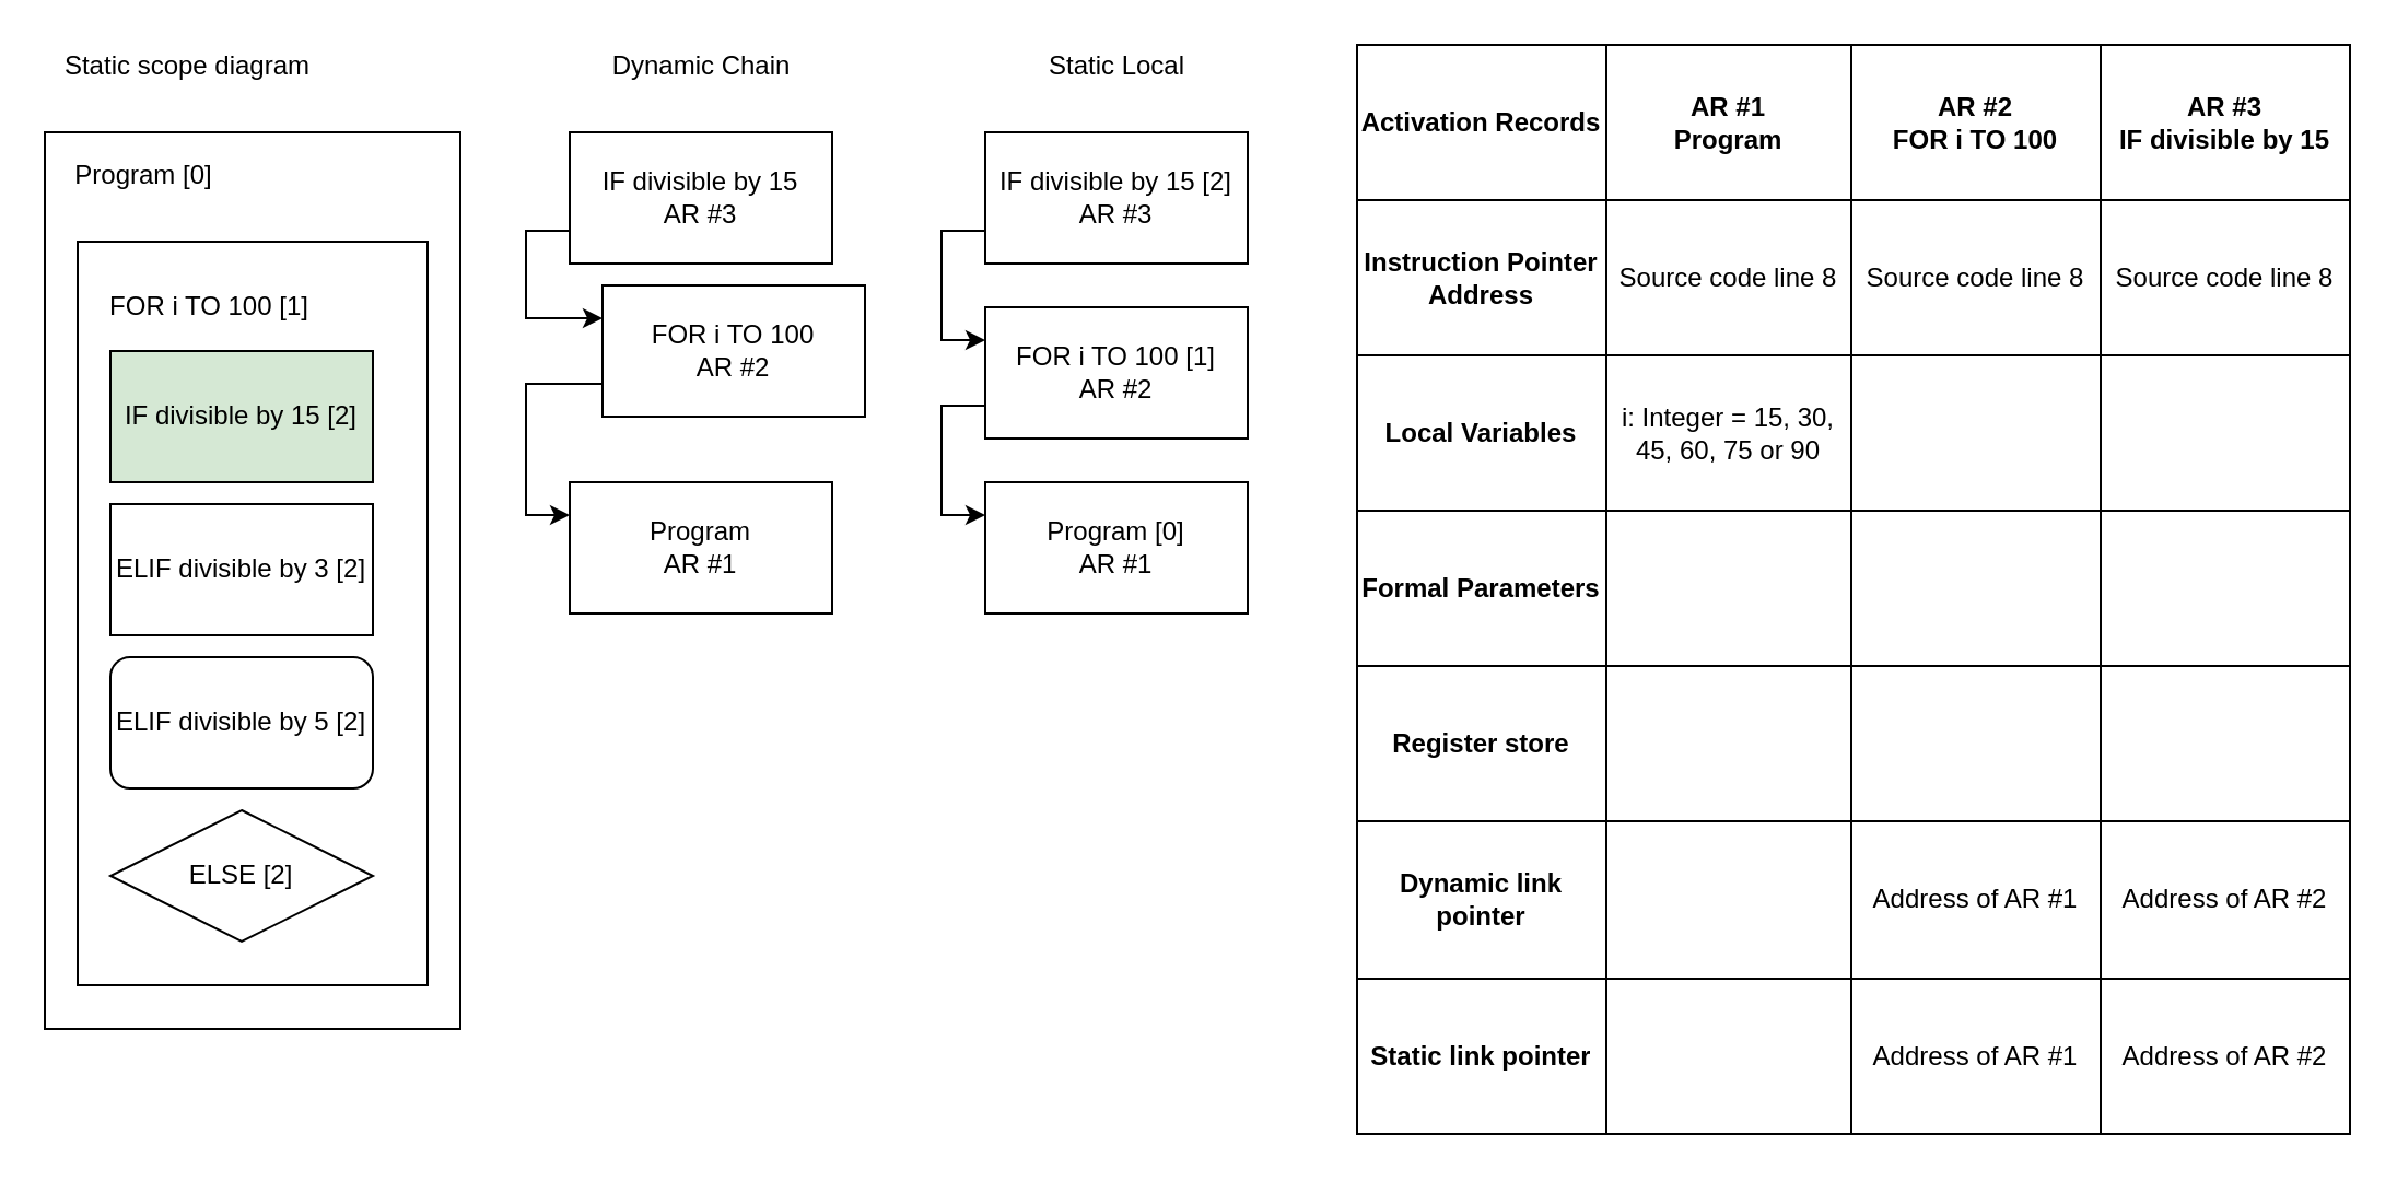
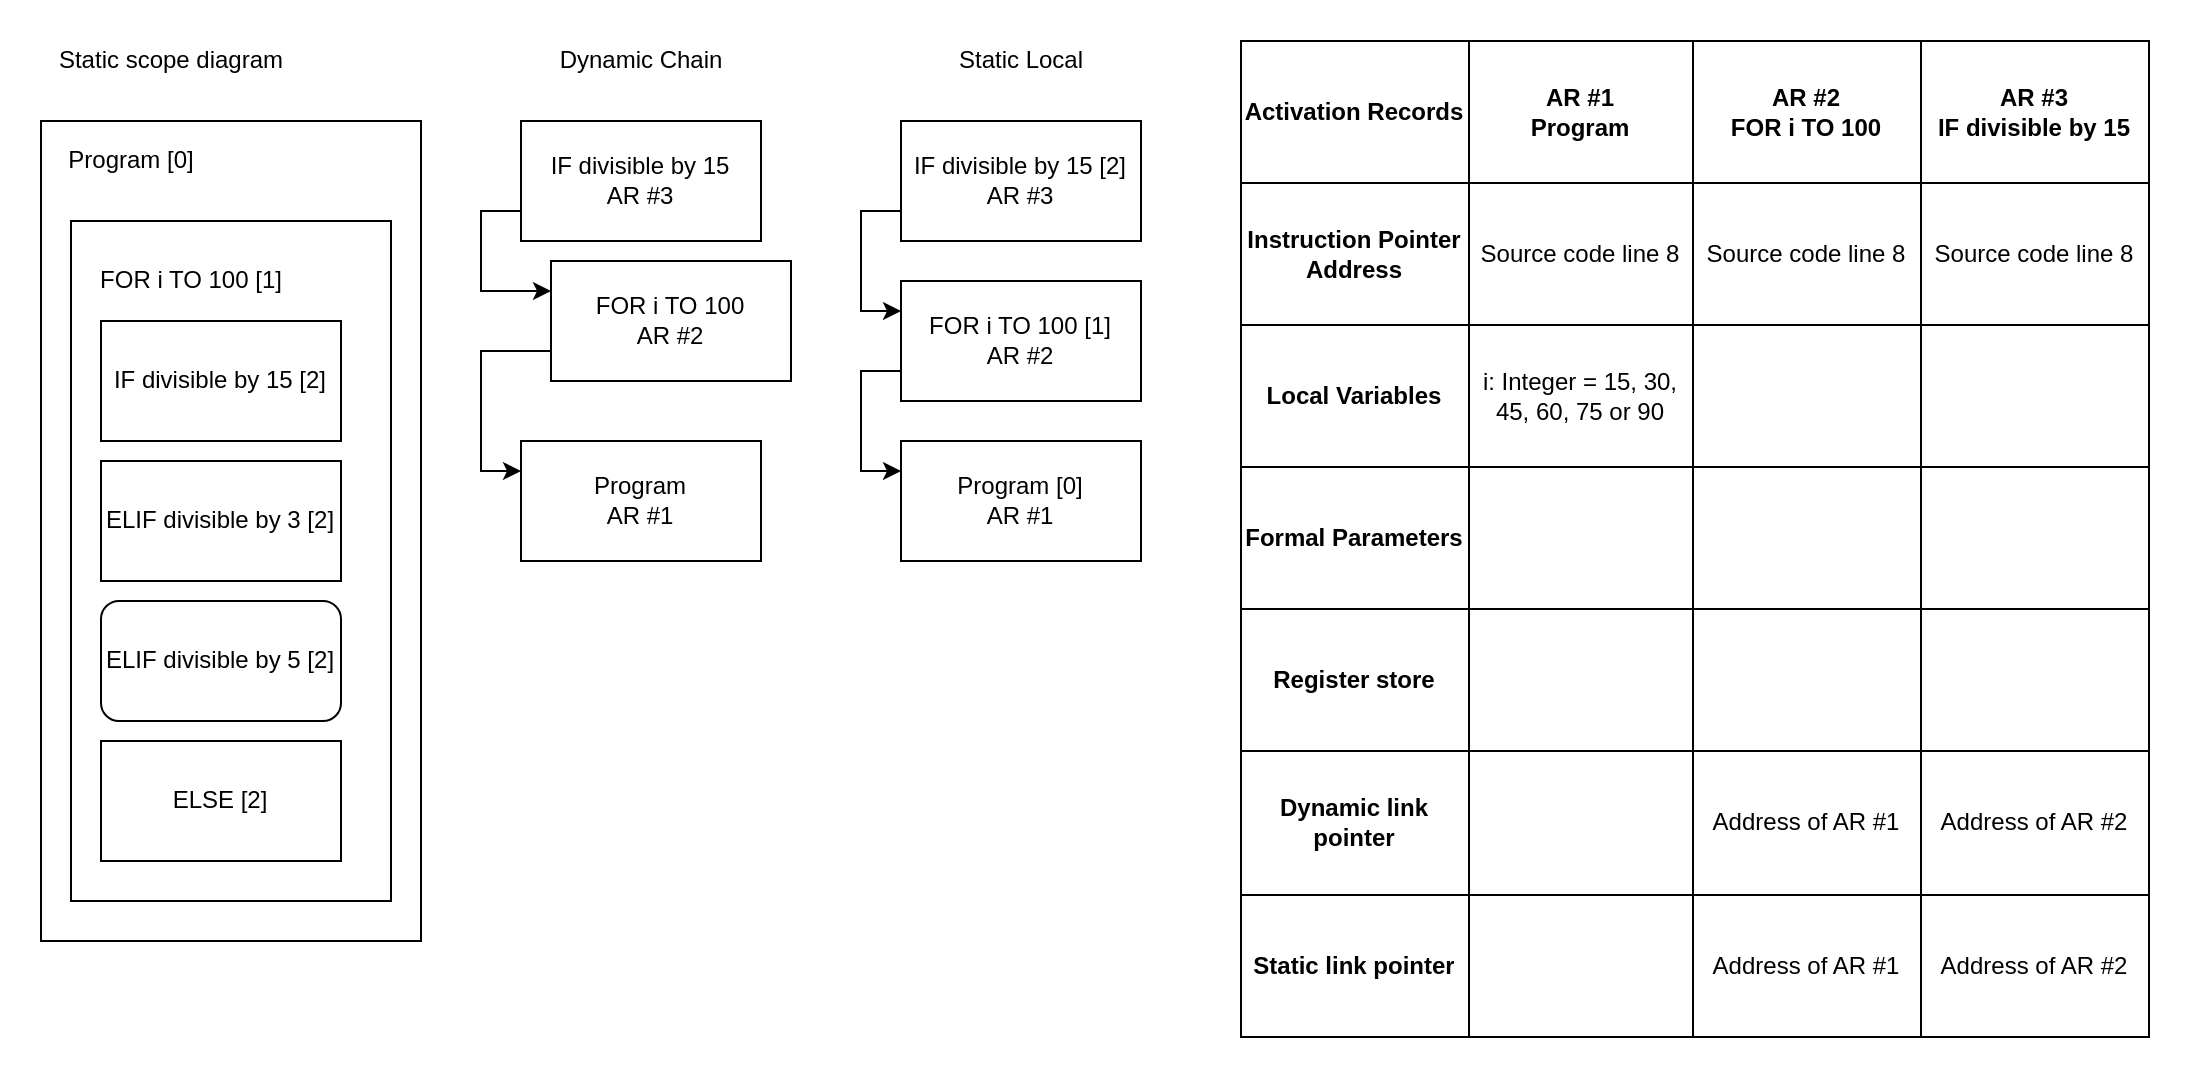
  <mxCell id="0" />
  <mxCell id="1" parent="0" />
  <mxCell id="2" value="" style="rounded=0;whiteSpace=wrap;html=1;" parent="1" vertex="1"><mxGeometry x="20" y="60" width="190" height="410" as="geometry" /></mxCell>
  <mxCell id="3" value="Program [0]" style="text;html=1;align=center;verticalAlign=middle;resizable=0;points=[];autosize=1;" parent="1" vertex="1"><mxGeometry x="25" y="70" width="80" height="20" as="geometry" /></mxCell>
  <mxCell id="4" value="" style="rounded=0;whiteSpace=wrap;html=1;" parent="1" vertex="1"><mxGeometry x="35" y="110" width="160" height="340" as="geometry" /></mxCell>
  <mxCell id="5" value="FOR i TO 100 [1]" style="text;html=1;align=center;verticalAlign=middle;resizable=0;points=[];autosize=1;" parent="1" vertex="1"><mxGeometry x="40" y="130" width="110" height="20" as="geometry" /></mxCell>
- <mxCell id="6" value="IF divisible by 15 [2]" style="rounded=0;whiteSpace=wrap;html=1;fillColor=#d5e8d4;" parent="1" vertex="1"><mxGeometry x="50" y="160" width="120" height="60" as="geometry" /></mxCell>
+ <mxCell id="6" value="IF divisible by 15 [2]" style="rounded=0;whiteSpace=wrap;html=1;" parent="1" vertex="1"><mxGeometry x="50" y="160" width="120" height="60" as="geometry" /></mxCell>
  <mxCell id="7" value="ELIF divisible by 3 [2]" style="rounded=0;whiteSpace=wrap;html=1;" parent="1" vertex="1"><mxGeometry x="50" y="230" width="120" height="60" as="geometry" /></mxCell>
  <mxCell id="8" value="ELIF divisible by 5 [2]" style="whiteSpace=wrap;html=1;rounded=1;" parent="1" vertex="1"><mxGeometry x="50" y="300" width="120" height="60" as="geometry" /></mxCell>
- <mxCell id="9" value="ELSE [2]" style="rhombus;whiteSpace=wrap;html=1;" parent="1" vertex="1"><mxGeometry x="50" y="370" width="120" height="60" as="geometry" /></mxCell>
+ <mxCell id="9" value="ELSE [2]" style="rounded=0;whiteSpace=wrap;html=1;" parent="1" vertex="1"><mxGeometry x="50" y="370" width="120" height="60" as="geometry" /></mxCell>
  <mxCell id="10" value="Dynamic Chain" style="text;html=1;align=center;verticalAlign=middle;resizable=0;points=[];autosize=1;" parent="1" vertex="1"><mxGeometry x="270" y="20" width="100" height="20" as="geometry" /></mxCell>
  <mxCell id="11" value="Program&lt;br&gt;AR #1" style="rounded=0;whiteSpace=wrap;html=1;" parent="1" vertex="1"><mxGeometry x="260" y="220" width="120" height="60" as="geometry" /></mxCell>
  <mxCell id="12" style="edgeStyle=orthogonalEdgeStyle;rounded=0;orthogonalLoop=1;jettySize=auto;html=1;exitX=0;exitY=0.75;exitDx=0;exitDy=0;entryX=0;entryY=0.25;entryDx=0;entryDy=0;" parent="1" source="13" target="11" edge="1"><mxGeometry relative="1" as="geometry" /></mxCell>
  <mxCell id="13" value="FOR i TO 100&lt;br&gt;AR #2" style="rounded=0;whiteSpace=wrap;html=1;" parent="1" vertex="1"><mxGeometry x="275" y="130" width="120" height="60" as="geometry" /></mxCell>
  <mxCell id="14" style="edgeStyle=orthogonalEdgeStyle;rounded=0;orthogonalLoop=1;jettySize=auto;html=1;exitX=0;exitY=0.75;exitDx=0;exitDy=0;entryX=0;entryY=0.25;entryDx=0;entryDy=0;" parent="1" source="15" target="13" edge="1"><mxGeometry relative="1" as="geometry" /></mxCell>
  <mxCell id="15" value="IF divisible by 15&lt;br&gt;AR #3" style="rounded=0;whiteSpace=wrap;html=1;" parent="1" vertex="1"><mxGeometry x="260" y="60" width="120" height="60" as="geometry" /></mxCell>
  <mxCell id="16" value="Static scope diagram" style="text;html=1;align=center;verticalAlign=middle;resizable=0;points=[];autosize=1;" parent="1" vertex="1"><mxGeometry x="20" y="20" width="130" height="20" as="geometry" /></mxCell>
  <mxCell id="17" value="Static Local" style="text;html=1;align=center;verticalAlign=middle;resizable=0;points=[];autosize=1;" parent="1" vertex="1"><mxGeometry x="470" y="20" width="80" height="20" as="geometry" /></mxCell>
  <mxCell id="18" value="Program [0]&lt;br&gt;AR #1" style="rounded=0;whiteSpace=wrap;html=1;" parent="1" vertex="1"><mxGeometry x="450" y="220" width="120" height="60" as="geometry" /></mxCell>
  <mxCell id="19" style="edgeStyle=orthogonalEdgeStyle;rounded=0;orthogonalLoop=1;jettySize=auto;html=1;exitX=0;exitY=0.75;exitDx=0;exitDy=0;entryX=0;entryY=0.25;entryDx=0;entryDy=0;" parent="1" source="20" target="18" edge="1"><mxGeometry relative="1" as="geometry" /></mxCell>
  <mxCell id="20" value="FOR i TO 100 [1]&lt;br&gt;AR #2" style="rounded=0;whiteSpace=wrap;html=1;" parent="1" vertex="1"><mxGeometry x="450" y="140" width="120" height="60" as="geometry" /></mxCell>
  <mxCell id="21" style="edgeStyle=orthogonalEdgeStyle;rounded=0;orthogonalLoop=1;jettySize=auto;html=1;exitX=0;exitY=0.75;exitDx=0;exitDy=0;entryX=0;entryY=0.25;entryDx=0;entryDy=0;" parent="1" source="22" target="20" edge="1"><mxGeometry relative="1" as="geometry" /></mxCell>
  <mxCell id="22" value="IF divisible by 15 [2]&lt;br&gt;AR #3" style="rounded=0;whiteSpace=wrap;html=1;" parent="1" vertex="1"><mxGeometry x="450" y="60" width="120" height="60" as="geometry" /></mxCell>
  <mxCell id="23" value="" style="shape=table;html=1;whiteSpace=wrap;startSize=0;container=1;collapsible=0;childLayout=tableLayout;" parent="1" vertex="1"><mxGeometry x="620" y="20" width="454" height="498" as="geometry" /></mxCell>
  <mxCell id="24" value="" style="shape=partialRectangle;html=1;whiteSpace=wrap;collapsible=0;dropTarget=0;pointerEvents=0;fillColor=none;top=0;left=0;bottom=0;right=0;points=[[0,0.5],[1,0.5]];portConstraint=eastwest;" parent="23" vertex="1"><mxGeometry width="454" height="71" as="geometry" /></mxCell>
  <mxCell id="25" value="&lt;b&gt;Activation Records&lt;/b&gt;" style="shape=partialRectangle;html=1;whiteSpace=wrap;connectable=0;fillColor=none;top=0;left=0;bottom=0;right=0;overflow=hidden;" parent="24" vertex="1"><mxGeometry width="114" height="71" as="geometry" /></mxCell>
  <mxCell id="26" value="&lt;b&gt;AR #1&lt;br&gt;Program&lt;/b&gt;" style="shape=partialRectangle;html=1;whiteSpace=wrap;connectable=0;fillColor=none;top=0;left=0;bottom=0;right=0;overflow=hidden;" parent="24" vertex="1"><mxGeometry x="114" width="112" height="71" as="geometry" /></mxCell>
  <mxCell id="27" value="&lt;b&gt;AR #2&lt;br&gt;FOR i TO 100&lt;/b&gt;" style="shape=partialRectangle;html=1;whiteSpace=wrap;connectable=0;fillColor=none;top=0;left=0;bottom=0;right=0;overflow=hidden;" parent="24" vertex="1"><mxGeometry x="226" width="114" height="71" as="geometry" /></mxCell>
  <mxCell id="28" value="&lt;b&gt;AR #3&lt;br&gt;IF divisible by 15&lt;/b&gt;" style="shape=partialRectangle;html=1;whiteSpace=wrap;connectable=0;fillColor=none;top=0;left=0;bottom=0;right=0;overflow=hidden;" parent="24" vertex="1"><mxGeometry x="340" width="114" height="71" as="geometry" /></mxCell>
  <mxCell id="29" value="" style="shape=partialRectangle;html=1;whiteSpace=wrap;collapsible=0;dropTarget=0;pointerEvents=0;fillColor=none;top=0;left=0;bottom=0;right=0;points=[[0,0.5],[1,0.5]];portConstraint=eastwest;" parent="23" vertex="1"><mxGeometry y="71" width="454" height="71" as="geometry" /></mxCell>
  <mxCell id="30" value="&lt;b&gt;Instruction Pointer Address&lt;/b&gt;" style="shape=partialRectangle;html=1;whiteSpace=wrap;connectable=0;fillColor=none;top=0;left=0;bottom=0;right=0;overflow=hidden;" parent="29" vertex="1"><mxGeometry width="114" height="71" as="geometry" /></mxCell>
  <mxCell id="31" value="Source code line 8" style="shape=partialRectangle;html=1;whiteSpace=wrap;connectable=0;fillColor=none;top=0;left=0;bottom=0;right=0;overflow=hidden;" parent="29" vertex="1"><mxGeometry x="114" width="112" height="71" as="geometry" /></mxCell>
  <mxCell id="32" value="&lt;span&gt;Source code line 8&lt;/span&gt;" style="shape=partialRectangle;html=1;whiteSpace=wrap;connectable=0;fillColor=none;top=0;left=0;bottom=0;right=0;overflow=hidden;" parent="29" vertex="1"><mxGeometry x="226" width="114" height="71" as="geometry" /></mxCell>
  <mxCell id="33" value="&lt;span&gt;Source code line 8&lt;/span&gt;" style="shape=partialRectangle;html=1;whiteSpace=wrap;connectable=0;fillColor=none;top=0;left=0;bottom=0;right=0;overflow=hidden;" parent="29" vertex="1"><mxGeometry x="340" width="114" height="71" as="geometry" /></mxCell>
  <mxCell id="34" value="" style="shape=partialRectangle;html=1;whiteSpace=wrap;collapsible=0;dropTarget=0;pointerEvents=0;fillColor=none;top=0;left=0;bottom=0;right=0;points=[[0,0.5],[1,0.5]];portConstraint=eastwest;" parent="23" vertex="1"><mxGeometry y="142" width="454" height="71" as="geometry" /></mxCell>
  <mxCell id="35" value="&lt;b&gt;Local Variables&lt;/b&gt;" style="shape=partialRectangle;html=1;whiteSpace=wrap;connectable=0;fillColor=none;top=0;left=0;bottom=0;right=0;overflow=hidden;" parent="34" vertex="1"><mxGeometry width="114" height="71" as="geometry" /></mxCell>
  <mxCell id="36" value="i: Integer = 15, 30, 45, 60, 75 or 90" style="shape=partialRectangle;html=1;whiteSpace=wrap;connectable=0;fillColor=none;top=0;left=0;bottom=0;right=0;overflow=hidden;" parent="34" vertex="1"><mxGeometry x="114" width="112" height="71" as="geometry" /></mxCell>
  <mxCell id="37" value="" style="shape=partialRectangle;html=1;whiteSpace=wrap;connectable=0;fillColor=none;top=0;left=0;bottom=0;right=0;overflow=hidden;" parent="34" vertex="1"><mxGeometry x="226" width="114" height="71" as="geometry" /></mxCell>
  <mxCell id="38" style="shape=partialRectangle;html=1;whiteSpace=wrap;connectable=0;fillColor=none;top=0;left=0;bottom=0;right=0;overflow=hidden;" parent="34" vertex="1"><mxGeometry x="340" width="114" height="71" as="geometry" /></mxCell>
  <mxCell id="39" value="" style="shape=partialRectangle;html=1;whiteSpace=wrap;collapsible=0;dropTarget=0;pointerEvents=0;fillColor=none;top=0;left=0;bottom=0;right=0;points=[[0,0.5],[1,0.5]];portConstraint=eastwest;" parent="23" vertex="1"><mxGeometry y="213" width="454" height="71" as="geometry" /></mxCell>
  <mxCell id="40" value="&lt;b&gt;Formal Parameters&lt;/b&gt;" style="shape=partialRectangle;html=1;whiteSpace=wrap;connectable=0;fillColor=none;top=0;left=0;bottom=0;right=0;overflow=hidden;" parent="39" vertex="1"><mxGeometry width="114" height="71" as="geometry" /></mxCell>
  <mxCell id="41" value="" style="shape=partialRectangle;html=1;whiteSpace=wrap;connectable=0;fillColor=none;top=0;left=0;bottom=0;right=0;overflow=hidden;" parent="39" vertex="1"><mxGeometry x="114" width="112" height="71" as="geometry" /></mxCell>
  <mxCell id="42" value="" style="shape=partialRectangle;html=1;whiteSpace=wrap;connectable=0;fillColor=none;top=0;left=0;bottom=0;right=0;overflow=hidden;" parent="39" vertex="1"><mxGeometry x="226" width="114" height="71" as="geometry" /></mxCell>
  <mxCell id="43" style="shape=partialRectangle;html=1;whiteSpace=wrap;connectable=0;fillColor=none;top=0;left=0;bottom=0;right=0;overflow=hidden;" parent="39" vertex="1"><mxGeometry x="340" width="114" height="71" as="geometry" /></mxCell>
  <mxCell id="44" value="" style="shape=partialRectangle;html=1;whiteSpace=wrap;collapsible=0;dropTarget=0;pointerEvents=0;fillColor=none;top=0;left=0;bottom=0;right=0;points=[[0,0.5],[1,0.5]];portConstraint=eastwest;" parent="23" vertex="1"><mxGeometry y="284" width="454" height="71" as="geometry" /></mxCell>
  <mxCell id="45" value="&lt;b&gt;Register store&lt;/b&gt;" style="shape=partialRectangle;html=1;whiteSpace=wrap;connectable=0;fillColor=none;top=0;left=0;bottom=0;right=0;overflow=hidden;" parent="44" vertex="1"><mxGeometry width="114" height="71" as="geometry" /></mxCell>
  <mxCell id="46" value="" style="shape=partialRectangle;html=1;whiteSpace=wrap;connectable=0;fillColor=none;top=0;left=0;bottom=0;right=0;overflow=hidden;" parent="44" vertex="1"><mxGeometry x="114" width="112" height="71" as="geometry" /></mxCell>
  <mxCell id="47" value="" style="shape=partialRectangle;html=1;whiteSpace=wrap;connectable=0;fillColor=none;top=0;left=0;bottom=0;right=0;overflow=hidden;" parent="44" vertex="1"><mxGeometry x="226" width="114" height="71" as="geometry" /></mxCell>
  <mxCell id="48" style="shape=partialRectangle;html=1;whiteSpace=wrap;connectable=0;fillColor=none;top=0;left=0;bottom=0;right=0;overflow=hidden;" parent="44" vertex="1"><mxGeometry x="340" width="114" height="71" as="geometry" /></mxCell>
  <mxCell id="49" value="" style="shape=partialRectangle;html=1;whiteSpace=wrap;collapsible=0;dropTarget=0;pointerEvents=0;fillColor=none;top=0;left=0;bottom=0;right=0;points=[[0,0.5],[1,0.5]];portConstraint=eastwest;" parent="23" vertex="1"><mxGeometry y="355" width="454" height="72" as="geometry" /></mxCell>
  <mxCell id="50" value="&lt;b&gt;Dynamic link pointer&lt;/b&gt;" style="shape=partialRectangle;html=1;whiteSpace=wrap;connectable=0;fillColor=none;top=0;left=0;bottom=0;right=0;overflow=hidden;" parent="49" vertex="1"><mxGeometry width="114" height="72" as="geometry" /></mxCell>
  <mxCell id="51" value="" style="shape=partialRectangle;html=1;whiteSpace=wrap;connectable=0;fillColor=none;top=0;left=0;bottom=0;right=0;overflow=hidden;" parent="49" vertex="1"><mxGeometry x="114" width="112" height="72" as="geometry" /></mxCell>
  <mxCell id="52" value="Address of AR #1" style="shape=partialRectangle;html=1;whiteSpace=wrap;connectable=0;fillColor=none;top=0;left=0;bottom=0;right=0;overflow=hidden;" parent="49" vertex="1"><mxGeometry x="226" width="114" height="72" as="geometry" /></mxCell>
  <mxCell id="53" value="&lt;span&gt;Address of AR #2&lt;/span&gt;" style="shape=partialRectangle;html=1;whiteSpace=wrap;connectable=0;fillColor=none;top=0;left=0;bottom=0;right=0;overflow=hidden;" parent="49" vertex="1"><mxGeometry x="340" width="114" height="72" as="geometry" /></mxCell>
  <mxCell id="54" value="" style="shape=partialRectangle;html=1;whiteSpace=wrap;collapsible=0;dropTarget=0;pointerEvents=0;fillColor=none;top=0;left=0;bottom=0;right=0;points=[[0,0.5],[1,0.5]];portConstraint=eastwest;" parent="23" vertex="1"><mxGeometry y="427" width="454" height="71" as="geometry" /></mxCell>
  <mxCell id="55" value="&lt;b&gt;Static link pointer&lt;/b&gt;" style="shape=partialRectangle;html=1;whiteSpace=wrap;connectable=0;fillColor=none;top=0;left=0;bottom=0;right=0;overflow=hidden;" parent="54" vertex="1"><mxGeometry width="114" height="71" as="geometry" /></mxCell>
  <mxCell id="56" value="" style="shape=partialRectangle;html=1;whiteSpace=wrap;connectable=0;fillColor=none;top=0;left=0;bottom=0;right=0;overflow=hidden;" parent="54" vertex="1"><mxGeometry x="114" width="112" height="71" as="geometry" /></mxCell>
  <mxCell id="57" value="&lt;span&gt;Address of AR #1&lt;/span&gt;" style="shape=partialRectangle;html=1;whiteSpace=wrap;connectable=0;fillColor=none;top=0;left=0;bottom=0;right=0;overflow=hidden;" parent="54" vertex="1"><mxGeometry x="226" width="114" height="71" as="geometry" /></mxCell>
  <mxCell id="58" value="&lt;span&gt;Address of AR #2&lt;/span&gt;" style="shape=partialRectangle;html=1;whiteSpace=wrap;connectable=0;fillColor=none;top=0;left=0;bottom=0;right=0;overflow=hidden;" parent="54" vertex="1"><mxGeometry x="340" width="114" height="71" as="geometry" /></mxCell>
